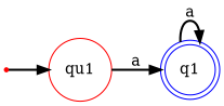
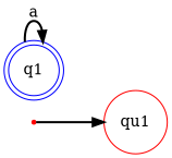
  digraph {
    rankdir=LR
    node [color=red]
    edge [style=bold]
    inic [shape=point]
    qu1 [shape=circle]
    q1 [shape=doublecircle color=blue]
    inic -> qu1
-   qu1 -> q1 [label=a]
    q1 -> q1 [label=a]
  }
